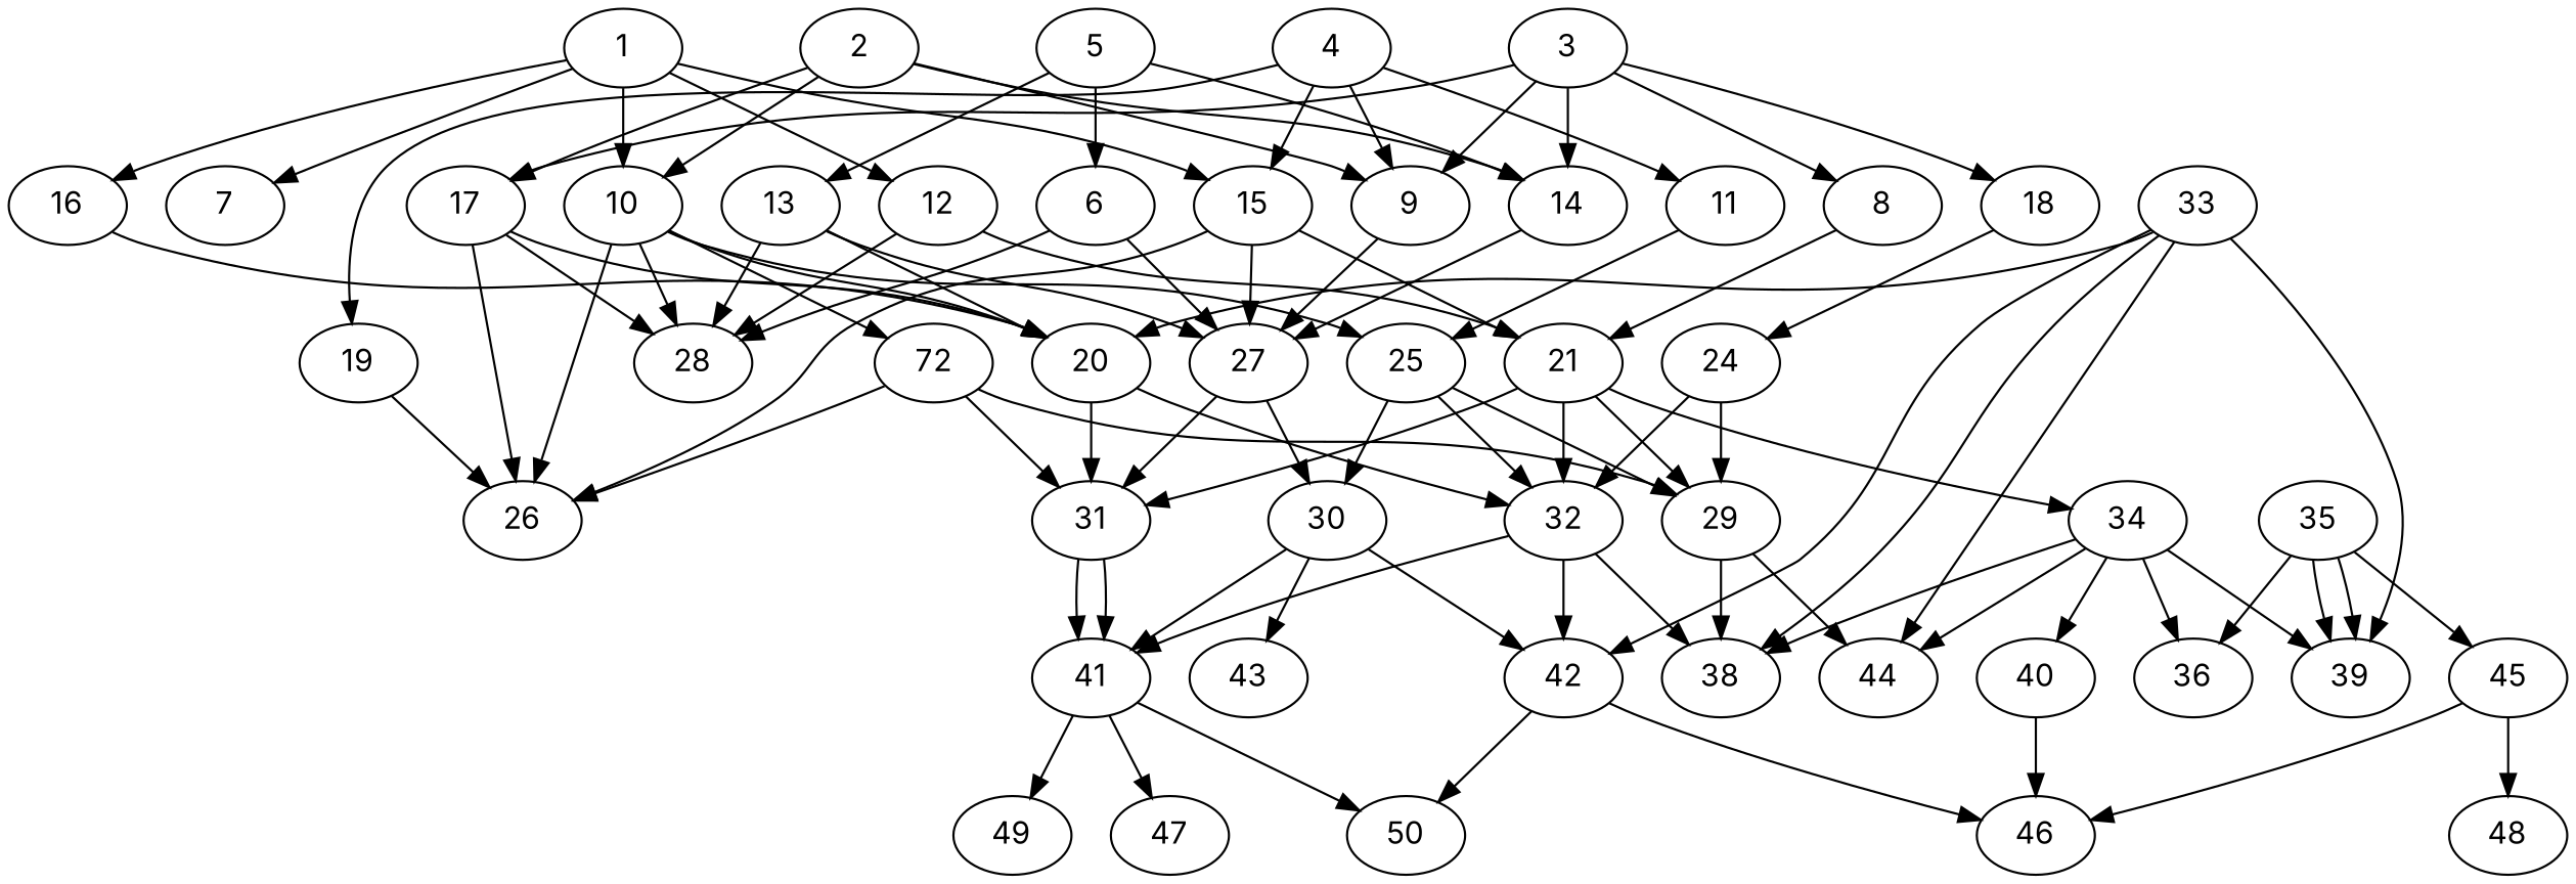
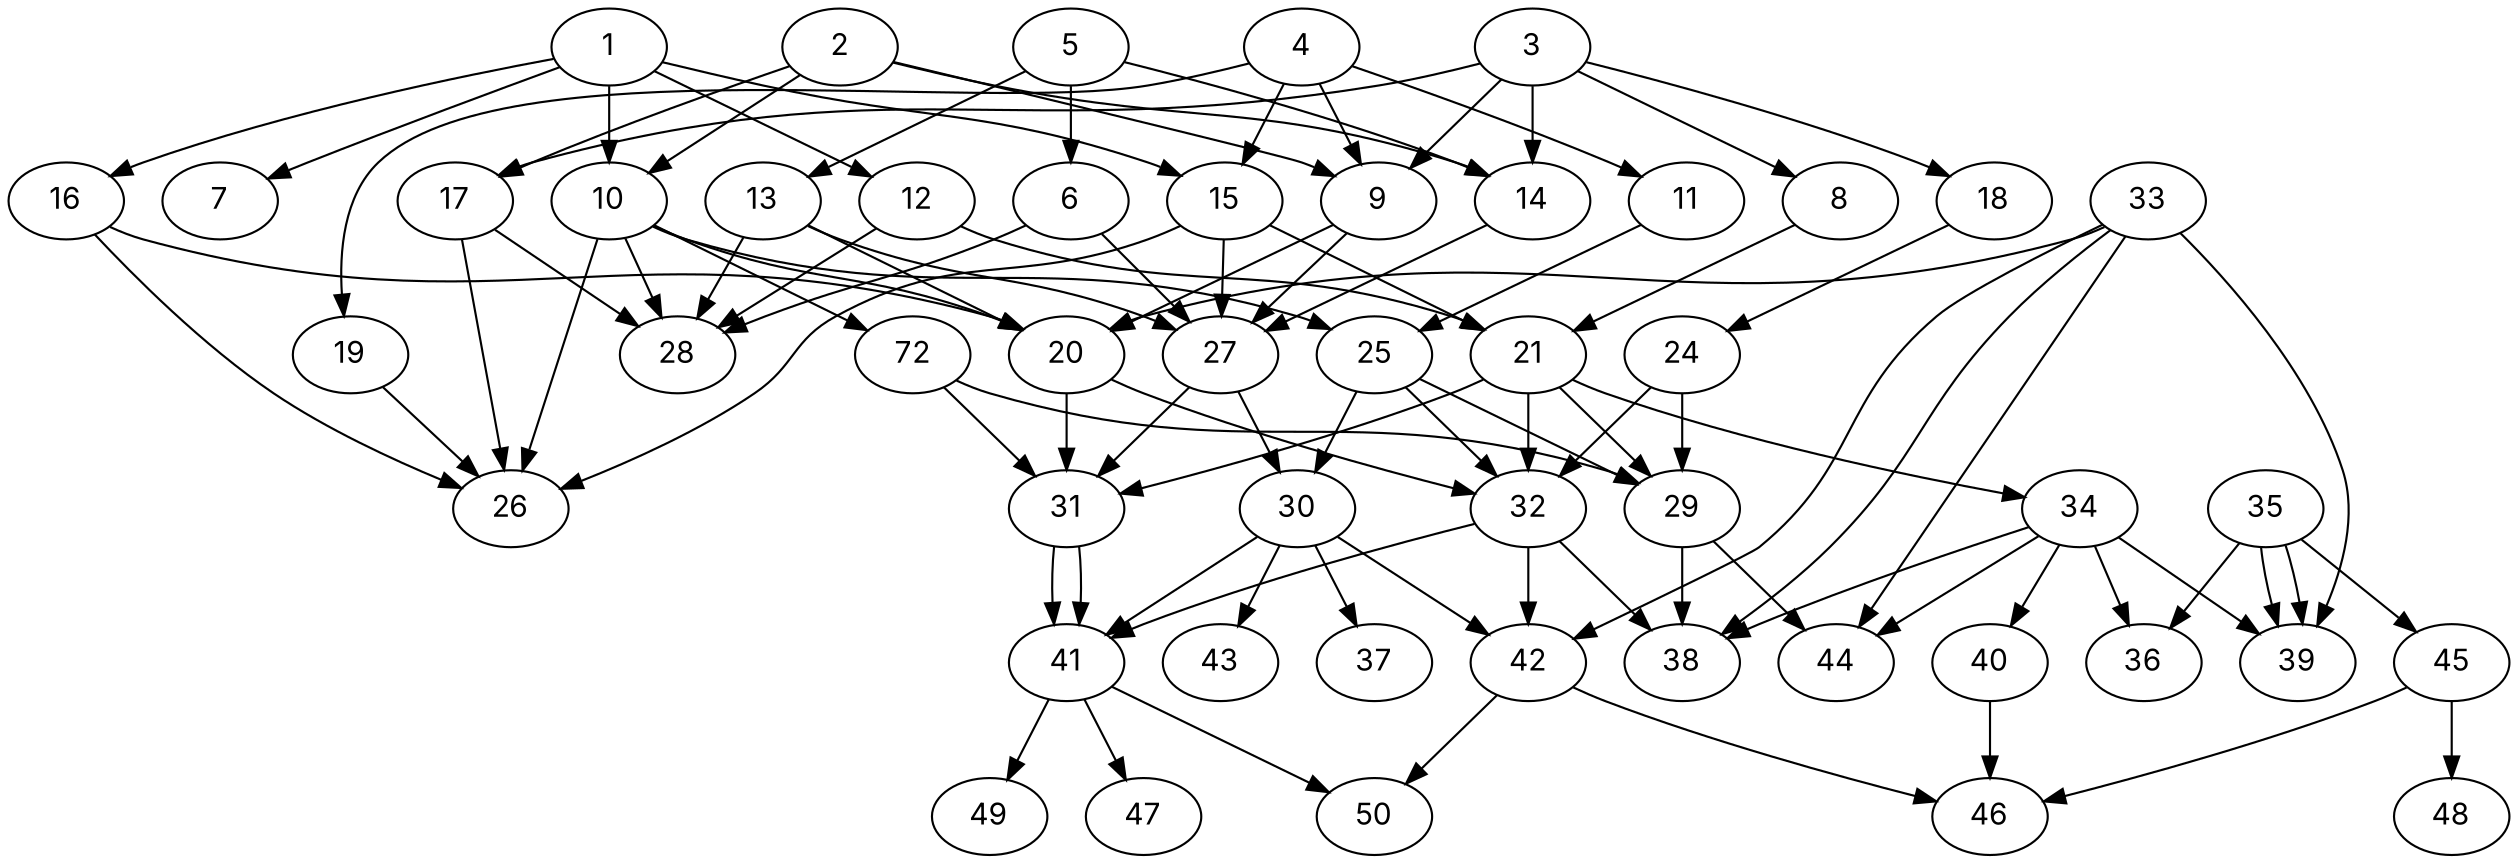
  digraph {
    fontname=Inter
    node [alpha=0.10 fontname=Inter]
    edge [fontname=Inter]
    1 [alpha=0.16 expect_size=47836160]
    7 [alpha=0.07 expect_size=49423360]
    10 [alpha=0.05 expect_size=30530560]
    12 [expect_size=46721024]
    15 [alpha=0.16 expect_size=28599296]
    16 [alpha=0.13 expect_size=27201536]
    26 [alpha=0.13 expect_size=45515776]
    28 [alpha=0.05 expect_size=15851520]
    20 [expect_size=8487936]
    n10 [alpha=0.03 expect_size=21976064 label=72]
    25 [alpha=0.12 expect_size=6838272]
    21 [alpha=0.04 expect_size=19460096]
    27 [alpha=0.14 expect_size=29624320]
    31 [alpha=0.05 expect_size=37008384]
    32 [alpha=0.07 expect_size=46970880]
    29 [alpha=0.18 expect_size=25462784]
    30 [alpha=0.01 expect_size=12578816]
    34 [alpha=0.16 expect_size=42745856]
    2 [alpha=0.04 expect_size=17871872]
    9 [alpha=0.13 expect_size=7391232]
    14 [alpha=0.19 expect_size=12647424]
    17 [alpha=0.14 expect_size=22764544]
    3 [alpha=0.02 expect_size=33786880]
    8 [alpha=0.14 expect_size=31251456]
    18 [alpha=0.04 expect_size=38872064]
    24 [expect_size=9897984]
    4 [alpha=0.07 expect_size=15238144]
    11 [alpha=0.01 expect_size=8024064]
    19 [alpha=0.15 expect_size=24823808]
    5 [alpha=0.19 expect_size=18707456]
    6 [alpha=0.18 expect_size=6345728]
    13 [alpha=0.05 expect_size=7848960]
    41 [alpha=0.12 expect_size=25497600]
    43 [alpha=0.08 expect_size=6590464]
    42 [alpha=0.02 expect_size=37429248]
+   37 [expect_size=31490048]
    35 [alpha=0.12 expect_size=19913728]
    39 [alpha=0.12 expect_size=29223936]
    36 [alpha=0.17 expect_size=47251456]
    45 [alpha=0.07 expect_size=20574208]
    38 [alpha=0.17 expect_size=16811008]
    44 [alpha=0.17 expect_size=29961216]
    40 [alpha=0.09 expect_size=23689216]
    33 [expect_size=7911424]
    47 [expect_size=42742784]
    49 [alpha=0.02 expect_size=12598272]
    50 [alpha=0.15 expect_size=41893888]
    46 [alpha=0.13 expect_size=48971776]
    48 [alpha=0.12 expect_size=19408896]
    1 -> 7
    1 -> 10
    1 -> 12
    1 -> 15
    1 -> 16
    10 -> 26
    10 -> 28
    10 -> 20
    10 -> n10
    10 -> 25
    12 -> 28
    12 -> 21
    15 -> 26
    15 -> 21
    15 -> 27
-   n10 -> 26
+   16 -> 26
    16 -> 20
    20 -> 31
    20 -> 32
    n10 -> 31
    n10 -> 29
    25 -> 32
    25 -> 29
    25 -> 30
    21 -> 31
    21 -> 32
    21 -> 29
    21 -> 34
    27 -> 31
    27 -> 30
    31 -> 41
    31 -> 41
    32 -> 41
    32 -> 42
    32 -> 38
    29 -> 38
    29 -> 44
    30 -> 41
    30 -> 43
    30 -> 42
+   30 -> 37
    34 -> 39
    34 -> 36
    34 -> 38
    34 -> 44
    34 -> 40
    2 -> 10
    2 -> 9
    2 -> 14
    2 -> 17
    9 -> 27
    14 -> 27
    17 -> 26
    17 -> 28
-   17 -> 20
+   9 -> 20
    3 -> 9
    3 -> 14
    3 -> 17
    3 -> 8
    3 -> 18
    8 -> 21
    18 -> 24
    24 -> 32
    24 -> 29
    4 -> 15
    4 -> 9
    4 -> 11
    4 -> 19
    11 -> 25
    19 -> 26
    5 -> 14
    5 -> 6
    5 -> 13
    6 -> 28
    6 -> 27
    13 -> 28
    13 -> 20
    13 -> 27
    41 -> 47
    41 -> 49
    41 -> 50
    42 -> 50
    42 -> 46
    35 -> 39
    35 -> 39
    35 -> 36
    35 -> 45
    45 -> 46
    45 -> 48
    40 -> 46
    33 -> 20
    33 -> 42
    33 -> 39
    33 -> 38
    33 -> 44
  }
